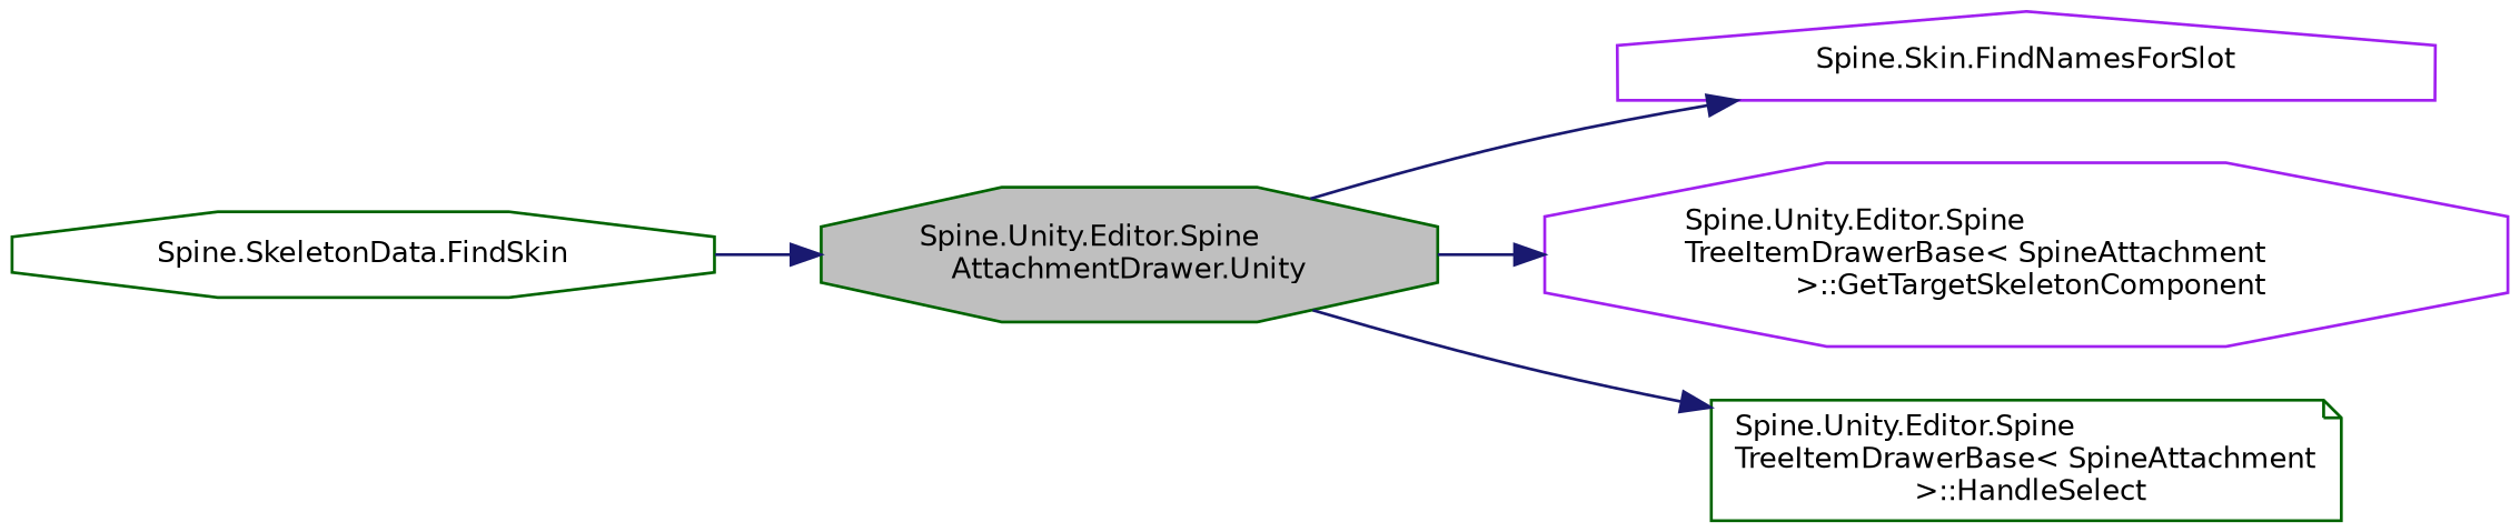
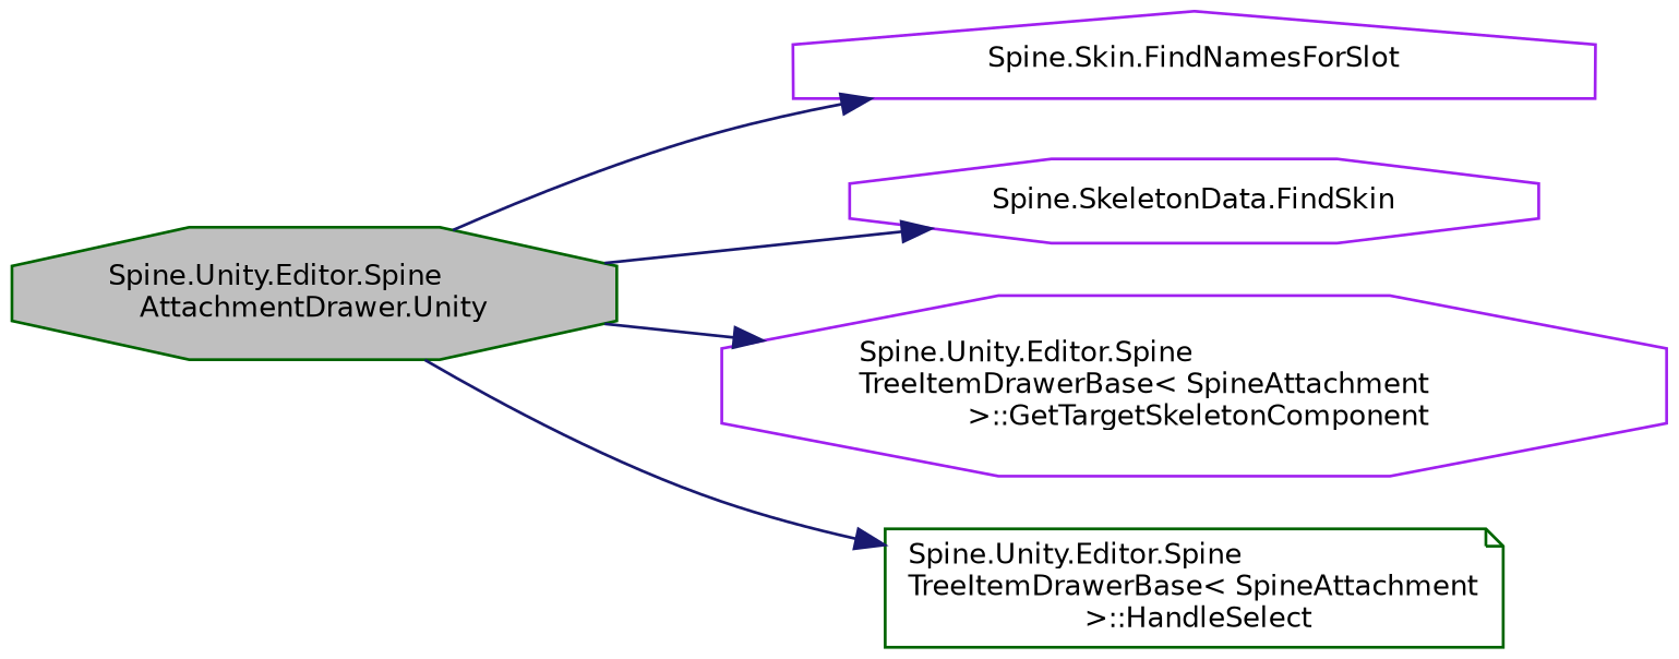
  digraph {
    rankdir=LR
    node [color=purple fillcolor=white fontname=Helvetica fontsize=10 shape=octagon style=filled]
    edge [color=midnightblue fontname=Helvetica fontsize=10 labelfontname=Helvetica labelfontsize=10 style=solid]
    n1 [color=darkgreen fillcolor=grey75 fontcolor=black height=0.2 label="Spine.Unity.Editor.Spine\lAttachmentDrawer.Unity" width=0.4]
    n2 [height=0.2 label="Spine.Skin.FindNamesForSlot" shape=house width=0.4]
-   n3 [color=darkgreen height=0.2 label="Spine.SkeletonData.FindSkin" width=0.4]
+   n3 [height=0.2 label="Spine.SkeletonData.FindSkin" width=0.4]
    n4 [height=0.2 label="Spine.Unity.Editor.Spine\lTreeItemDrawerBase\< SpineAttachment\l \>::GetTargetSkeletonComponent" width=0.4]
    n5 [color=darkgreen height=0.2 label="Spine.Unity.Editor.Spine\lTreeItemDrawerBase\< SpineAttachment\l \>::HandleSelect" shape=note width=0.4]
    n1 -> n2
-   n3 -> n1
+   n1 -> n3
    n1 -> n4
    n1 -> n5
  }
